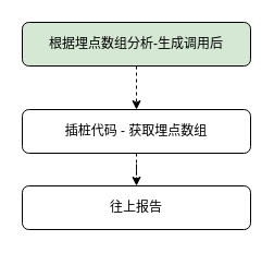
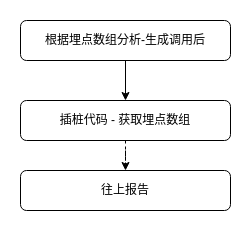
  <mxCell id="0" />
  <mxCell id="1" parent="0" />
  <mxCell id="2" style="edgeStyle=orthogonalEdgeStyle;rounded=0;orthogonalLoop=1;jettySize=auto;html=1;dashed=1;" edge="1" parent="1" source="3" target="6"><mxGeometry relative="1" as="geometry"><mxPoint x="125" y="180" as="targetPoint" /></mxGeometry></mxCell>
  <mxCell id="3" value="插桩代码 - 获取埋点数组" style="rounded=1;whiteSpace=wrap;html=1;" vertex="1" parent="1"><mxGeometry x="20" y="100" width="210" height="40" as="geometry" /></mxCell>
- <mxCell id="4" style="edgeStyle=orthogonalEdgeStyle;rounded=0;orthogonalLoop=1;jettySize=auto;html=1;dashed=1;" edge="1" parent="1" source="5" target="3"><mxGeometry relative="1" as="geometry" /></mxCell>
- <mxCell id="5" value="根据埋点数组分析-生成调用后" style="rounded=1;whiteSpace=wrap;html=1;fillColor=#d5e8d4;" vertex="1" parent="1"><mxGeometry x="20" y="20" width="210" height="40" as="geometry" /></mxCell>
+ <mxCell id="4" style="edgeStyle=orthogonalEdgeStyle;rounded=0;orthogonalLoop=1;jettySize=auto;html=1;" edge="1" parent="1" source="5" target="3"><mxGeometry relative="1" as="geometry" /></mxCell>
+ <mxCell id="5" value="根据埋点数组分析-生成调用后" style="rounded=1;whiteSpace=wrap;html=1;" vertex="1" parent="1"><mxGeometry x="20" y="20" width="210" height="40" as="geometry" /></mxCell>
  <mxCell id="6" value="往上报告" style="rounded=1;whiteSpace=wrap;html=1;" vertex="1" parent="1"><mxGeometry x="20" y="170" width="210" height="40" as="geometry" /></mxCell>
